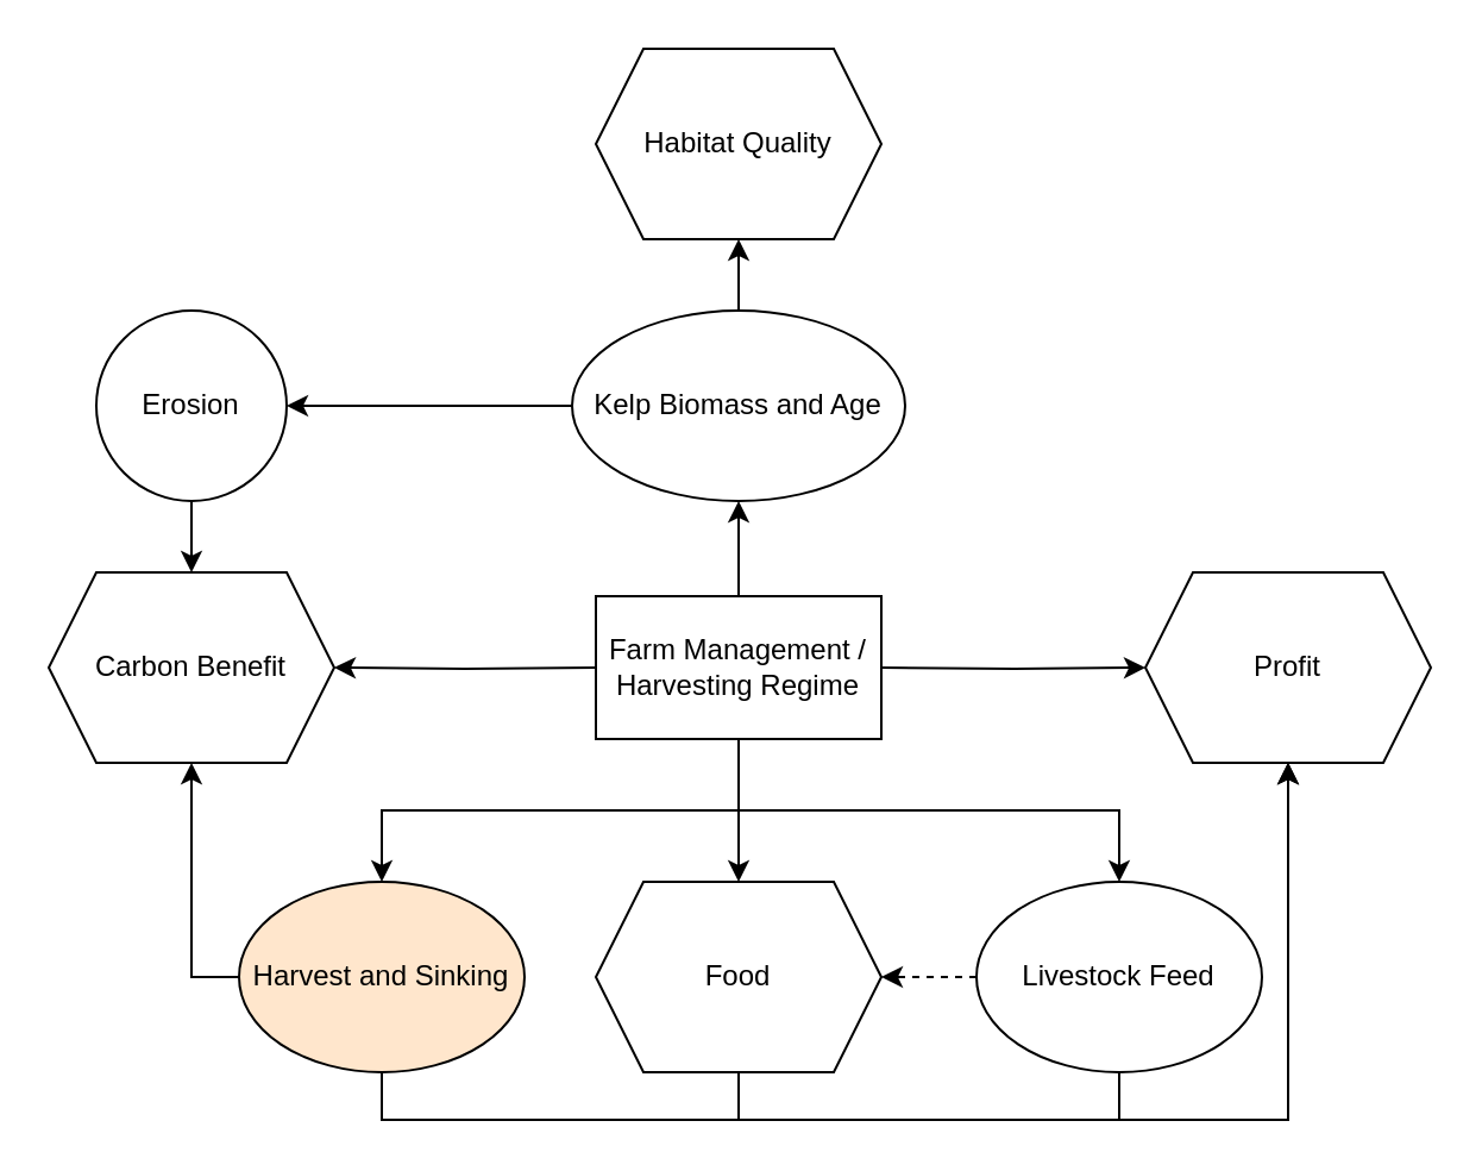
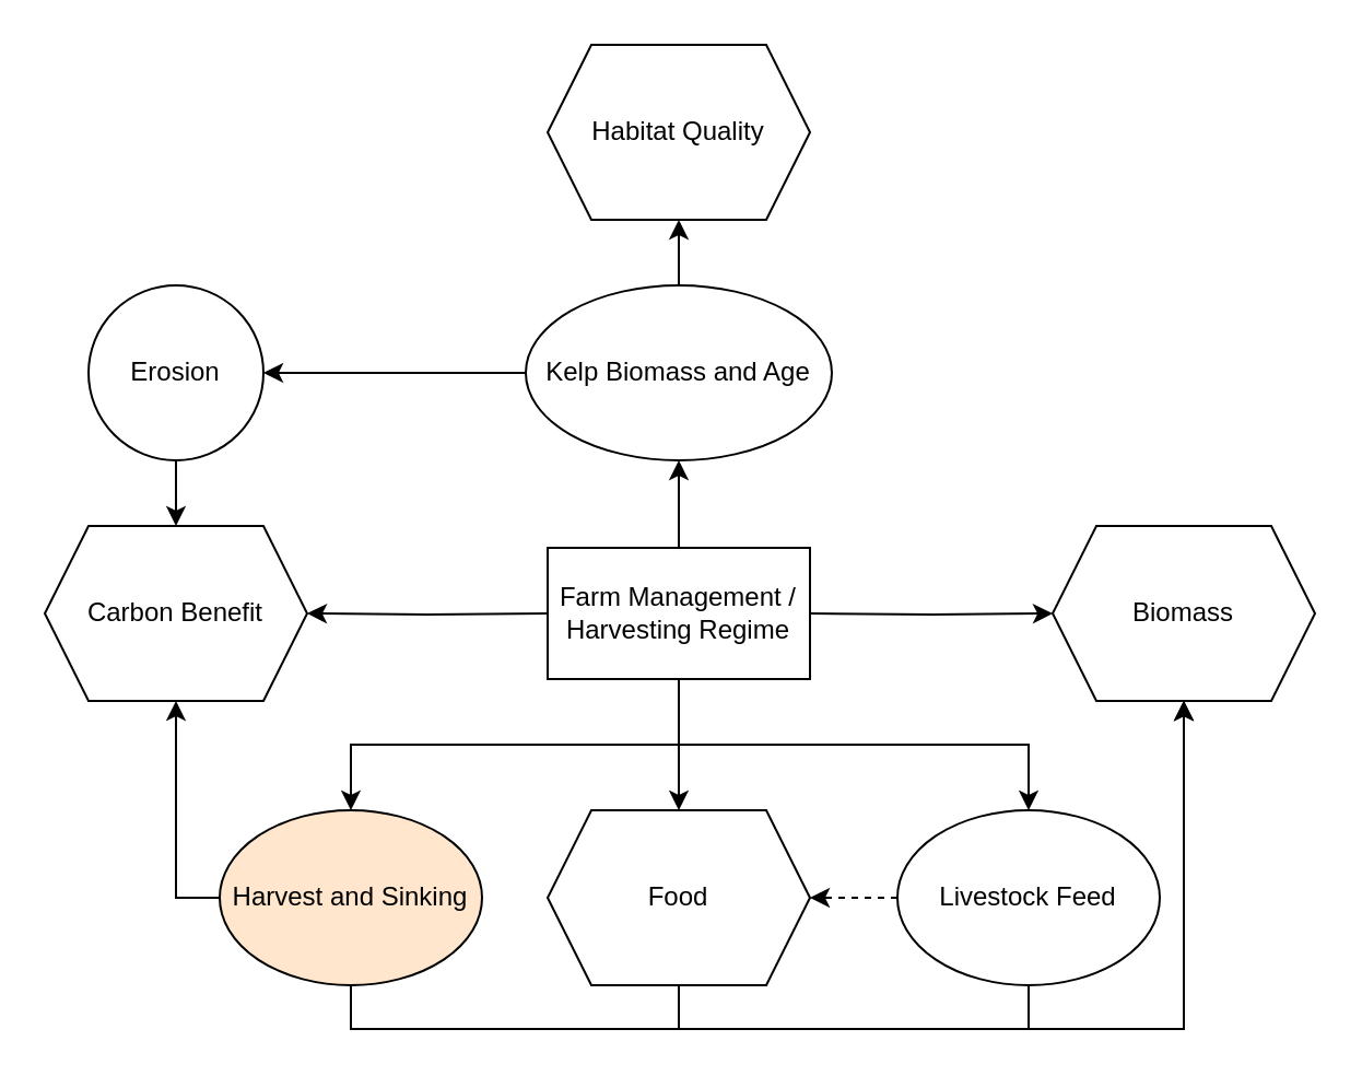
  <mxCell id="0" />
  <mxCell id="1" parent="0" />
  <mxCell id="2" style="edgeStyle=orthogonalEdgeStyle;rounded=0;orthogonalLoop=1;jettySize=auto;html=1;" edge="1" parent="1" source="4" target="10"><mxGeometry relative="1" as="geometry" /></mxCell>
  <mxCell id="3" value="" style="edgeStyle=orthogonalEdgeStyle;rounded=0;orthogonalLoop=1;jettySize=auto;html=1;" edge="1" parent="1" source="4" target="22"><mxGeometry relative="1" as="geometry" /></mxCell>
  <mxCell id="4" value="Kelp Biomass and Age" style="ellipse;whiteSpace=wrap;html=1;" vertex="1" parent="1"><mxGeometry x="240" y="130" width="140" height="80" as="geometry" /></mxCell>
  <mxCell id="5" style="edgeStyle=orthogonalEdgeStyle;rounded=0;orthogonalLoop=1;jettySize=auto;html=1;entryX=1;entryY=0.5;entryDx=0;entryDy=0;" edge="1" parent="1" target="6"><mxGeometry relative="1" as="geometry"><mxPoint x="250" y="280" as="sourcePoint" /></mxGeometry></mxCell>
  <mxCell id="6" value="Carbon Benefit" style="shape=hexagon;perimeter=hexagonPerimeter2;whiteSpace=wrap;html=1;fixedSize=1;" vertex="1" parent="1"><mxGeometry x="20" y="240" width="120" height="80" as="geometry" /></mxCell>
  <mxCell id="7" style="edgeStyle=orthogonalEdgeStyle;rounded=0;orthogonalLoop=1;jettySize=auto;html=1;entryX=0.5;entryY=1;entryDx=0;entryDy=0;" edge="1" parent="1" source="8" target="24"><mxGeometry relative="1" as="geometry"><Array as="points"><mxPoint x="310" y="470" /><mxPoint x="541" y="470" /></Array></mxGeometry></mxCell>
  <mxCell id="8" value="Food" style="shape=hexagon;perimeter=hexagonPerimeter2;whiteSpace=wrap;html=1;fixedSize=1;" vertex="1" parent="1"><mxGeometry x="250" y="370" width="120" height="80" as="geometry" /></mxCell>
  <mxCell id="9" value="" style="edgeStyle=orthogonalEdgeStyle;rounded=0;orthogonalLoop=1;jettySize=auto;html=1;" edge="1" parent="1" source="10" target="6"><mxGeometry relative="1" as="geometry" /></mxCell>
  <mxCell id="10" value="Erosion" style="ellipse;whiteSpace=wrap;html=1;aspect=fixed;" vertex="1" parent="1"><mxGeometry x="40" y="130" width="80" height="80" as="geometry" /></mxCell>
  <mxCell id="11" style="edgeStyle=orthogonalEdgeStyle;rounded=0;orthogonalLoop=1;jettySize=auto;html=1;entryX=0.5;entryY=0;entryDx=0;entryDy=0;" edge="1" parent="1" source="15" target="8"><mxGeometry relative="1" as="geometry" /></mxCell>
  <mxCell id="12" style="edgeStyle=orthogonalEdgeStyle;rounded=0;orthogonalLoop=1;jettySize=auto;html=1;entryX=0.5;entryY=1;entryDx=0;entryDy=0;" edge="1" parent="1" source="15" target="4"><mxGeometry relative="1" as="geometry" /></mxCell>
  <mxCell id="13" style="edgeStyle=orthogonalEdgeStyle;rounded=0;orthogonalLoop=1;jettySize=auto;html=1;entryX=0.5;entryY=0;entryDx=0;entryDy=0;" edge="1" parent="1" source="15" target="18"><mxGeometry relative="1" as="geometry"><Array as="points"><mxPoint x="310" y="340" /><mxPoint x="470" y="340" /></Array></mxGeometry></mxCell>
  <mxCell id="14" style="edgeStyle=orthogonalEdgeStyle;rounded=0;orthogonalLoop=1;jettySize=auto;html=1;entryX=0.5;entryY=0;entryDx=0;entryDy=0;" edge="1" parent="1" source="15" target="21"><mxGeometry relative="1" as="geometry"><Array as="points"><mxPoint x="310" y="340" /><mxPoint x="160" y="340" /></Array></mxGeometry></mxCell>
  <mxCell id="15" value="&lt;div&gt;Farm Management / &lt;br&gt;&lt;/div&gt;&lt;div&gt;Harvesting Regime&lt;br&gt;&lt;/div&gt;" style="rounded=0;whiteSpace=wrap;html=1;" vertex="1" parent="1"><mxGeometry x="250" y="250" width="120" height="60" as="geometry" /></mxCell>
  <mxCell id="16" style="edgeStyle=orthogonalEdgeStyle;rounded=0;orthogonalLoop=1;jettySize=auto;html=1;entryX=1;entryY=0.5;entryDx=0;entryDy=0;dashed=1;" edge="1" parent="1" source="18" target="8"><mxGeometry relative="1" as="geometry" /></mxCell>
  <mxCell id="17" style="edgeStyle=orthogonalEdgeStyle;rounded=0;orthogonalLoop=1;jettySize=auto;html=1;entryX=0.5;entryY=1;entryDx=0;entryDy=0;" edge="1" parent="1" source="18" target="24"><mxGeometry relative="1" as="geometry"><Array as="points"><mxPoint x="470" y="470" /><mxPoint x="541" y="470" /></Array></mxGeometry></mxCell>
  <mxCell id="18" value="Livestock Feed" style="ellipse;whiteSpace=wrap;html=1;" vertex="1" parent="1"><mxGeometry x="410" y="370" width="120" height="80" as="geometry" /></mxCell>
  <mxCell id="19" style="edgeStyle=orthogonalEdgeStyle;rounded=0;orthogonalLoop=1;jettySize=auto;html=1;entryX=0.5;entryY=1;entryDx=0;entryDy=0;" edge="1" parent="1" source="21" target="6"><mxGeometry relative="1" as="geometry"><Array as="points"><mxPoint x="80" y="410" /></Array></mxGeometry></mxCell>
  <mxCell id="20" style="edgeStyle=orthogonalEdgeStyle;rounded=0;orthogonalLoop=1;jettySize=auto;html=1;entryX=0.5;entryY=1;entryDx=0;entryDy=0;" edge="1" parent="1" source="21" target="24"><mxGeometry relative="1" as="geometry"><mxPoint x="541" y="330" as="targetPoint" /><Array as="points"><mxPoint x="160" y="470" /><mxPoint x="541" y="470" /></Array></mxGeometry></mxCell>
  <mxCell id="21" value="Harvest and Sinking" style="ellipse;whiteSpace=wrap;html=1;fillColor=#ffe6cc;" vertex="1" parent="1"><mxGeometry x="100" y="370" width="120" height="80" as="geometry" /></mxCell>
  <mxCell id="22" value="Habitat Quality" style="shape=hexagon;perimeter=hexagonPerimeter2;whiteSpace=wrap;html=1;fixedSize=1;" vertex="1" parent="1"><mxGeometry x="250" y="20" width="120" height="80" as="geometry" /></mxCell>
  <mxCell id="23" style="edgeStyle=orthogonalEdgeStyle;rounded=0;orthogonalLoop=1;jettySize=auto;html=1;entryX=0;entryY=0.5;entryDx=0;entryDy=0;" edge="1" parent="1" target="24"><mxGeometry relative="1" as="geometry"><mxPoint x="370" y="280" as="sourcePoint" /></mxGeometry></mxCell>
- <mxCell id="24" value="Profit" style="shape=hexagon;perimeter=hexagonPerimeter2;whiteSpace=wrap;html=1;fixedSize=1;" vertex="1" parent="1"><mxGeometry x="481" y="240" width="120" height="80" as="geometry" /></mxCell>
+ <mxCell id="24" value="Biomass" style="shape=hexagon;perimeter=hexagonPerimeter2;whiteSpace=wrap;html=1;fixedSize=1;" vertex="1" parent="1"><mxGeometry x="481" y="240" width="120" height="80" as="geometry" /></mxCell>
